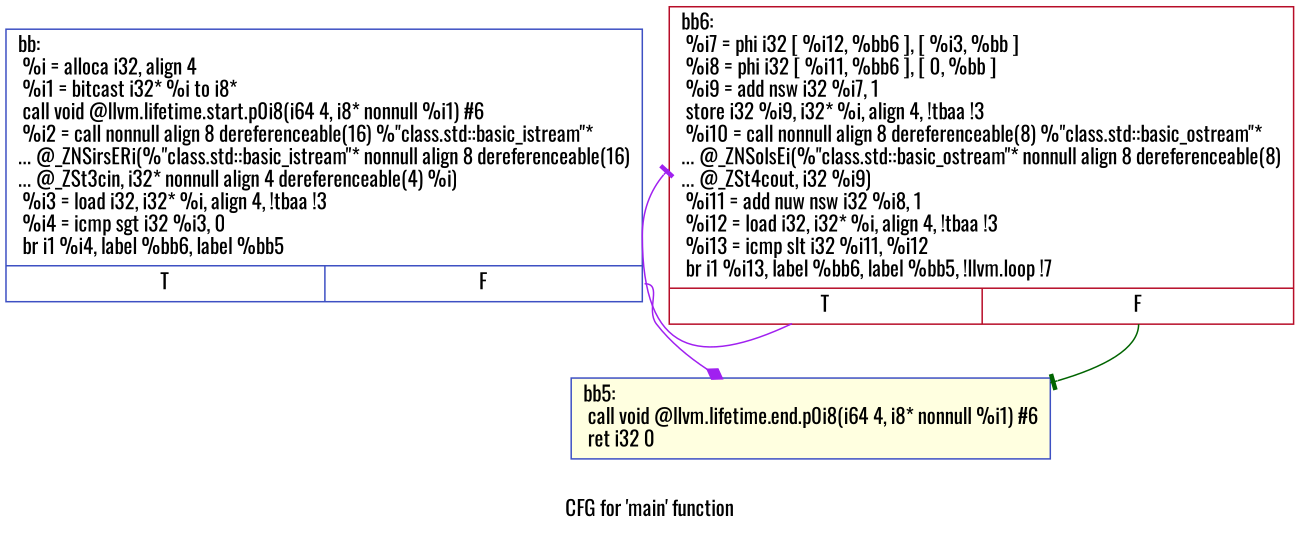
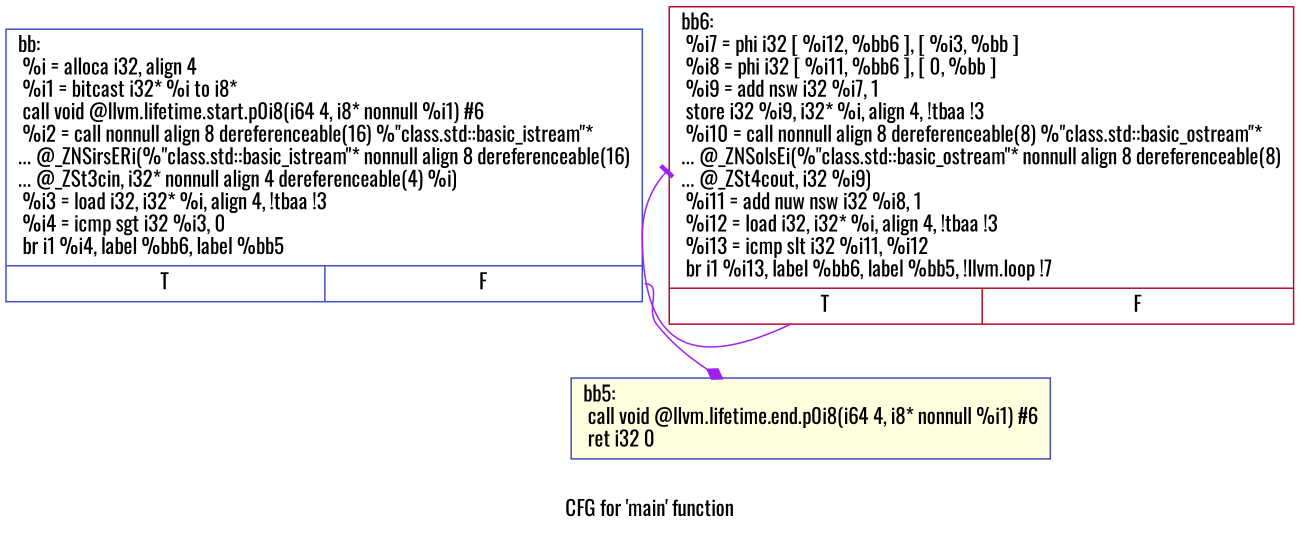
  digraph {
    fontname=Oswald
    label="CFG for 'main' function"
    node [color="#3d50c3ff" fillcolor=white fontname=Oswald shape=record style=filled]
    edge [arrowhead=tee color=purple fontname=Oswald tailport=s1]
    n1 [label="{bb:\l  %i = alloca i32, align 4\l  %i1 = bitcast i32* %i to i8*\l  call void @llvm.lifetime.start.p0i8(i64 4, i8* nonnull %i1) #6\l  %i2 = call nonnull align 8 dereferenceable(16) %\"class.std::basic_istream\"*\l... @_ZNSirsERi(%\"class.std::basic_istream\"* nonnull align 8 dereferenceable(16)\l... @_ZSt3cin, i32* nonnull align 4 dereferenceable(4) %i)\l  %i3 = load i32, i32* %i, align 4, !tbaa !3\l  %i4 = icmp sgt i32 %i3, 0\l  br i1 %i4, label %bb6, label %bb5\l|{<s0>T|<s1>F}}"]
    n2 [fillcolor=lightyellow label="{bb5:                                              \l  call void @llvm.lifetime.end.p0i8(i64 4, i8* nonnull %i1) #6\l  ret i32 0\l}"]
    n3 [color="#b70d28ff" label="{bb6:                                              \l  %i7 = phi i32 [ %i12, %bb6 ], [ %i3, %bb ]\l  %i8 = phi i32 [ %i11, %bb6 ], [ 0, %bb ]\l  %i9 = add nsw i32 %i7, 1\l  store i32 %i9, i32* %i, align 4, !tbaa !3\l  %i10 = call nonnull align 8 dereferenceable(8) %\"class.std::basic_ostream\"*\l... @_ZNSolsEi(%\"class.std::basic_ostream\"* nonnull align 8 dereferenceable(8)\l... @_ZSt4cout, i32 %i9)\l  %i11 = add nuw nsw i32 %i8, 1\l  %i12 = load i32, i32* %i, align 4, !tbaa !3\l  %i13 = icmp slt i32 %i11, %i12\l  br i1 %i13, label %bb6, label %bb5, !llvm.loop !7\l|{<s0>T|<s1>F}}"]
    n1 -> n2 [arrowhead=diamond]
-   n3 -> n2 [color=darkgreen]
    n3 -> n3 [tailport=s0]
  }
